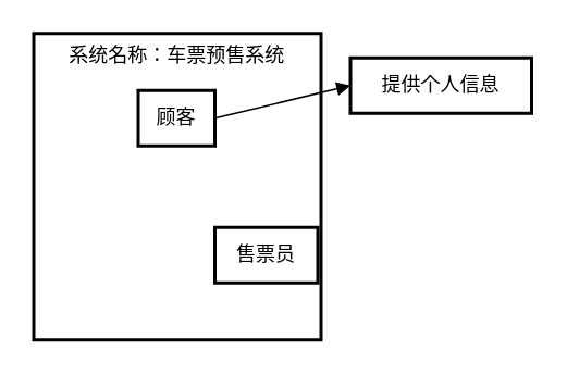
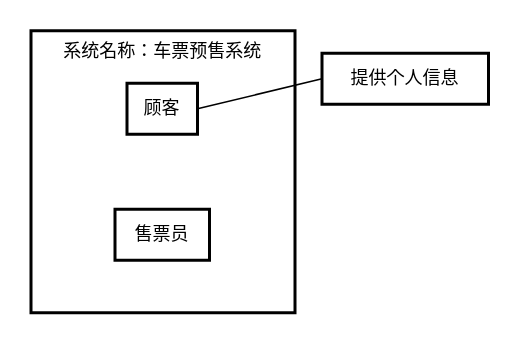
  <mxCell id="0" />
  <mxCell id="1" parent="0" />
  <mxCell id="2" value="系统名称：车票预售系统" style="whiteSpace=wrap;strokeWidth=2;verticalAlign=top;" vertex="1" parent="1"><mxGeometry x="20" width="176" height="188" as="geometry" y="20" /></mxCell>
  <mxCell id="3" value="顾客" style="whiteSpace=wrap;strokeWidth=2;" vertex="1" parent="1"><mxGeometry x="84" y="55" width="47" height="34" as="geometry" /></mxCell>
- <mxCell id="4" value="售票员" style="whiteSpace=wrap;strokeWidth=2;" vertex="1" parent="1"><mxGeometry x="131" y="139" width="63" height="34" as="geometry" /></mxCell>
+ <mxCell id="4" value="售票员" style="whiteSpace=wrap;strokeWidth=2;" vertex="1" parent="1"><mxGeometry x="76" y="139" width="63" height="34" as="geometry" /></mxCell>
  <mxCell id="5" value="提供个人信息" style="whiteSpace=wrap;strokeWidth=2;" vertex="1" parent="1"><mxGeometry x="214" y="35" width="111" height="34" as="geometry" /></mxCell>
- <mxCell id="6" value="" style="curved=1;startArrow=none;endArrow=block;exitX=1;exitY=0.5;entryX=0;entryY=0.5;" edge="1" parent="1" source="3" target="5"><mxGeometry relative="1" as="geometry"><Array as="points" /></mxGeometry></mxCell>
+ <mxCell id="6" value="" style="curved=1;startArrow=none;endArrow=none;exitX=1;exitY=0.5;entryX=0;entryY=0.5;" edge="1" parent="1" source="3" target="5"><mxGeometry relative="1" as="geometry"><Array as="points" /></mxGeometry></mxCell>
